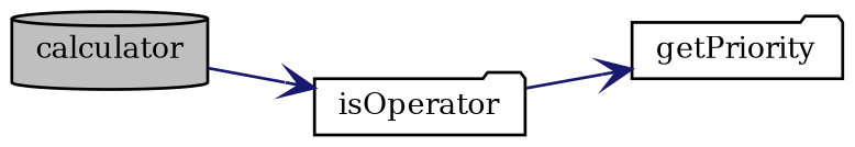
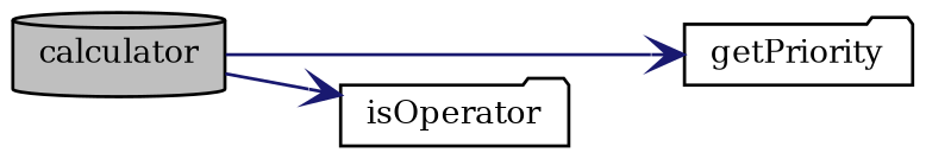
  digraph {
    fontname="DejaVu Serif"
    rankdir=LR
    node [color=black fillcolor=white fontname="DejaVu Serif" fontsize=10 shape=folder style=filled]
    edge [arrowhead=vee color=midnightblue fontname="DejaVu Serif" fontsize=10 labelfontname=Helvetica labelfontsize=10 style=solid]
    n1 [fillcolor=grey75 fontcolor=black height=0.2 label=calculator shape=cylinder width=0.4]
    n2 [height=0.2 label=getPriority width=0.4]
    n3 [height=0.2 label=isOperator width=0.4]
-   n3 -> n2
+   n1 -> n2
    n1 -> n3
  }
